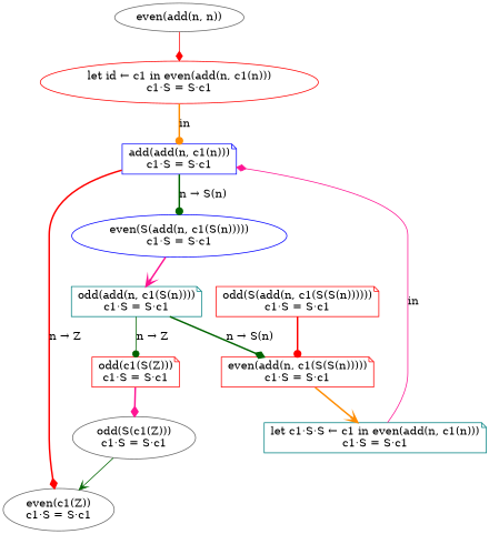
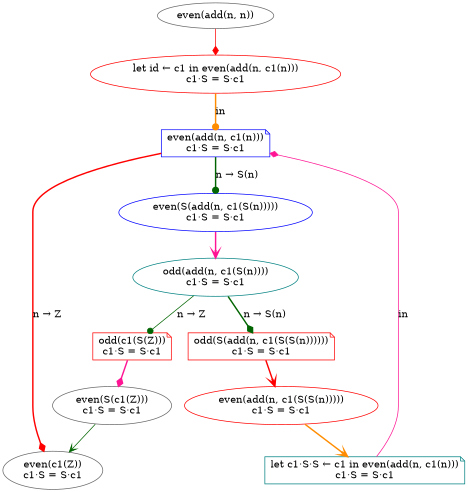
  digraph {
    node [color=red shape=note style=rounded]
    edge [arrowhead=diamond color=darkgreen style=bold]
    n1 [color=gray40 label="even(add(n, n))" shape=ellipse]
    n2 [label="let id ← c1 in even(add(n, c1(n)))\nc1·S = S·c1" shape=ellipse]
-   n3 [color=blue label="add(add(n, c1(n)))\nc1·S = S·c1"]
+   n3 [color=blue label="even(add(n, c1(n)))\nc1·S = S·c1"]
    n4 [color=gray40 label="even(c1(Z))\nc1·S = S·c1" shape=ellipse]
    n5 [color=blue label="even(S(add(n, c1(S(n)))))\nc1·S = S·c1" shape=ellipse]
-   n6 [color=teal label="odd(add(n, c1(S(n))))\nc1·S = S·c1"]
+   n6 [color=teal label="odd(add(n, c1(S(n))))\nc1·S = S·c1" shape=ellipse]
    n7 [label="odd(c1(S(Z)))\nc1·S = S·c1"]
    n8 [label="odd(S(add(n, c1(S(S(n))))))\nc1·S = S·c1"]
-   n9 [color=gray40 label="odd(S(c1(Z)))\nc1·S = S·c1" shape=ellipse]
-   n10 [label="even(add(n, c1(S(S(n)))))\nc1·S = S·c1"]
+   n9 [color=gray40 label="even(S(c1(Z)))\nc1·S = S·c1" shape=ellipse]
+   n10 [label="even(add(n, c1(S(S(n)))))\nc1·S = S·c1" shape=ellipse]
    n11 [color=teal label="let c1·S·S ← c1 in even(add(n, c1(n)))\nc1·S = S·c1"]
    n1 -> n2 [color=red style=solid]
    n2 -> n3 [arrowhead=dot color=darkorange label=in]
    n3 -> n4 [color=red label="n → Z"]
    n3 -> n5 [arrowhead=dot label="n → S(n)"]
    n5 -> n6 [arrowhead=vee color=deeppink]
    n6 -> n7 [arrowhead=dot label="n → Z" style=solid]
-   n6 -> n10 [label="n → S(n)"]
+   n6 -> n8 [label="n → S(n)"]
    n7 -> n9 [color=deeppink]
-   n8 -> n10 [arrowhead=dot color=red]
+   n8 -> n10 [arrowhead=vee color=red]
    n9 -> n4 [arrowhead=vee style=solid]
    n10 -> n11 [arrowhead=vee color=darkorange]
    n11 -> n3 [color=deeppink label=in style=solid]
  }
